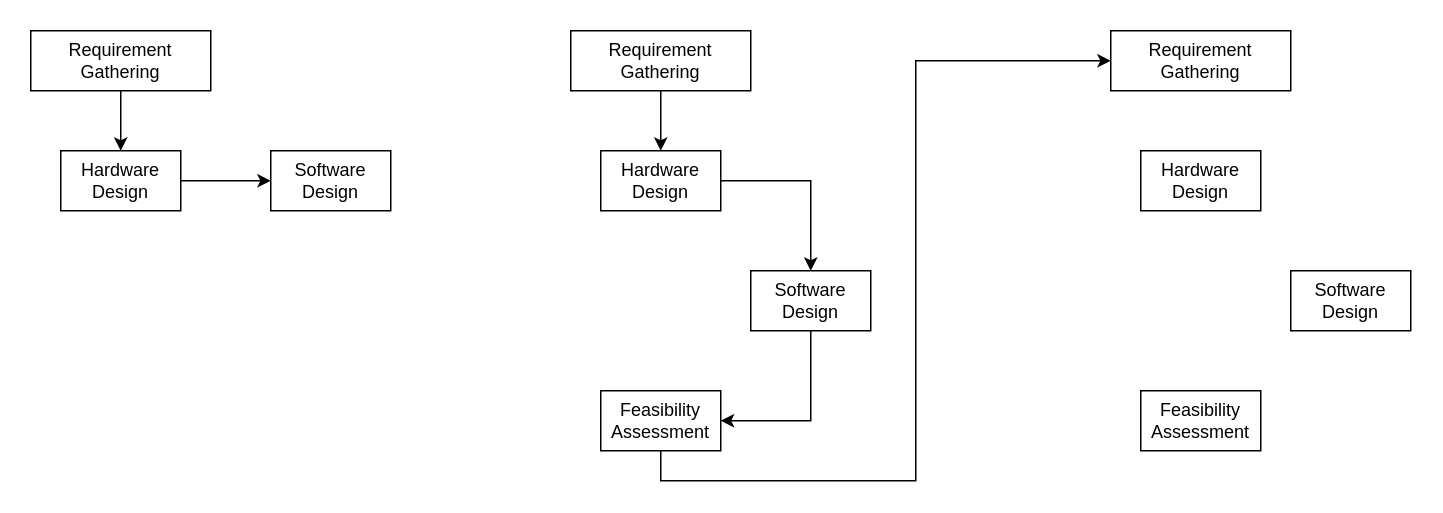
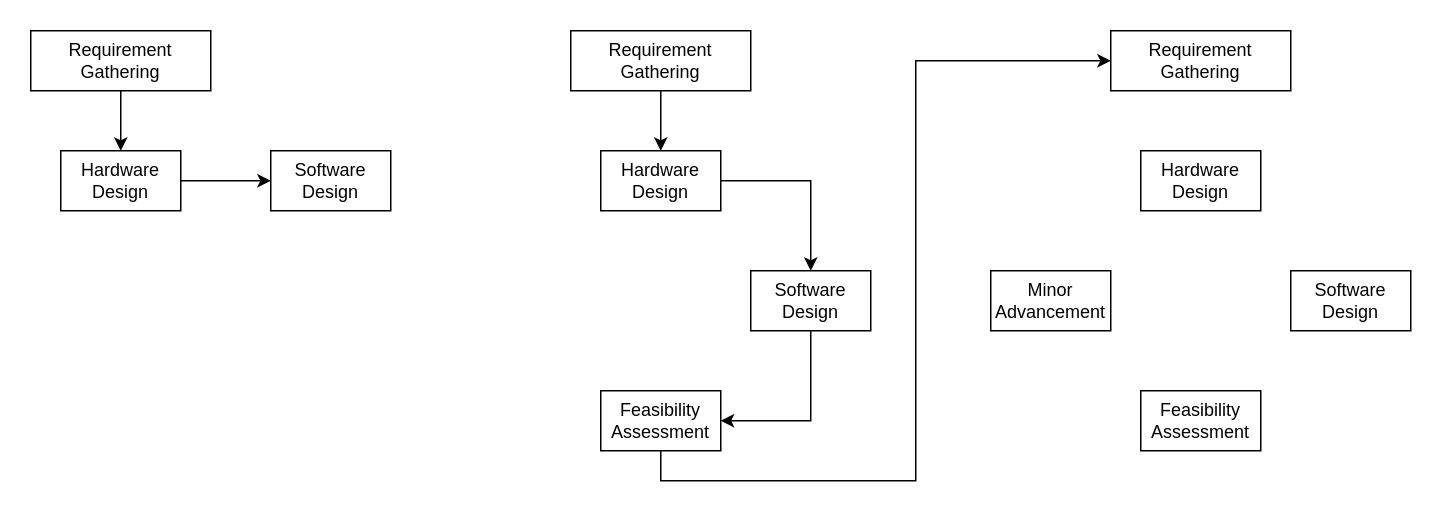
  <mxCell id="0" />
  <mxCell id="1" parent="0" />
  <mxCell id="2" value="" style="edgeStyle=orthogonalEdgeStyle;rounded=0;orthogonalLoop=1;jettySize=auto;html=1;" edge="1" parent="1" source="3" target="5"><mxGeometry relative="1" as="geometry" /></mxCell>
  <mxCell id="3" value="Requirement&lt;br&gt;Gathering" style="rounded=0;whiteSpace=wrap;html=1;" vertex="1" parent="1"><mxGeometry x="20" y="20" width="120" height="40" as="geometry" /></mxCell>
  <mxCell id="4" style="edgeStyle=orthogonalEdgeStyle;rounded=0;orthogonalLoop=1;jettySize=auto;html=1;entryX=0;entryY=0.5;entryDx=0;entryDy=0;" edge="1" parent="1" source="5" target="6"><mxGeometry relative="1" as="geometry" /></mxCell>
  <mxCell id="5" value="Hardware Design" style="rounded=0;whiteSpace=wrap;html=1;" vertex="1" parent="1"><mxGeometry x="40" y="100" width="80" height="40" as="geometry" /></mxCell>
  <mxCell id="6" value="Software&lt;br&gt;Design" style="rounded=0;whiteSpace=wrap;html=1;" vertex="1" parent="1"><mxGeometry x="180" y="100" width="80" height="40" as="geometry" /></mxCell>
  <mxCell id="7" style="edgeStyle=orthogonalEdgeStyle;rounded=0;orthogonalLoop=1;jettySize=auto;html=1;entryX=0.5;entryY=0;entryDx=0;entryDy=0;" edge="1" parent="1" source="8" target="10"><mxGeometry relative="1" as="geometry" /></mxCell>
  <mxCell id="8" value="Hardware Design" style="rounded=0;whiteSpace=wrap;html=1;" vertex="1" parent="1"><mxGeometry x="400" y="100" width="80" height="40" as="geometry" /></mxCell>
  <mxCell id="9" style="edgeStyle=orthogonalEdgeStyle;rounded=0;orthogonalLoop=1;jettySize=auto;html=1;exitX=0.5;exitY=1;exitDx=0;exitDy=0;entryX=1;entryY=0.5;entryDx=0;entryDy=0;" edge="1" parent="1" source="10" target="12"><mxGeometry relative="1" as="geometry" /></mxCell>
  <mxCell id="10" value="Software&lt;br&gt;Design" style="rounded=0;whiteSpace=wrap;html=1;" vertex="1" parent="1"><mxGeometry x="500" y="180" width="80" height="40" as="geometry" /></mxCell>
  <mxCell id="11" style="edgeStyle=orthogonalEdgeStyle;rounded=0;orthogonalLoop=1;jettySize=auto;html=1;entryX=0;entryY=0.5;entryDx=0;entryDy=0;" edge="1" parent="1" source="12" target="19"><mxGeometry relative="1" as="geometry"><Array as="points"><mxPoint x="440" y="320" /><mxPoint x="610" y="320" /><mxPoint x="610" y="40" /></Array></mxGeometry></mxCell>
  <mxCell id="12" value="Feasibility&lt;br&gt;Assessment" style="rounded=0;whiteSpace=wrap;html=1;" vertex="1" parent="1"><mxGeometry x="400" y="260" width="80" height="40" as="geometry" /></mxCell>
  <mxCell id="13" value="Hardware Design" style="rounded=0;whiteSpace=wrap;html=1;" vertex="1" parent="1"><mxGeometry x="760" y="100" width="80" height="40" as="geometry" /></mxCell>
  <mxCell id="14" value="Software&lt;br&gt;Design" style="rounded=0;whiteSpace=wrap;html=1;" vertex="1" parent="1"><mxGeometry x="860" y="180" width="80" height="40" as="geometry" /></mxCell>
  <mxCell id="15" value="Feasibility&lt;br&gt;Assessment" style="rounded=0;whiteSpace=wrap;html=1;" vertex="1" parent="1"><mxGeometry x="760" y="260" width="80" height="40" as="geometry" /></mxCell>
+ <mxCell id="16" value="Minor&lt;br&gt;Advancement" style="rounded=0;whiteSpace=wrap;html=1;" vertex="1" parent="1"><mxGeometry x="660" y="180" width="80" height="40" as="geometry" /></mxCell>
  <mxCell id="17" value="" style="edgeStyle=orthogonalEdgeStyle;rounded=0;orthogonalLoop=1;jettySize=auto;html=1;" edge="1" parent="1" source="18" target="8"><mxGeometry relative="1" as="geometry" /></mxCell>
  <mxCell id="18" value="Requirement&lt;br&gt;Gathering" style="rounded=0;whiteSpace=wrap;html=1;" vertex="1" parent="1"><mxGeometry x="380" y="20" width="120" height="40" as="geometry" /></mxCell>
  <mxCell id="19" value="Requirement&lt;br&gt;Gathering" style="rounded=0;whiteSpace=wrap;html=1;" vertex="1" parent="1"><mxGeometry x="740" y="20" width="120" height="40" as="geometry" /></mxCell>
